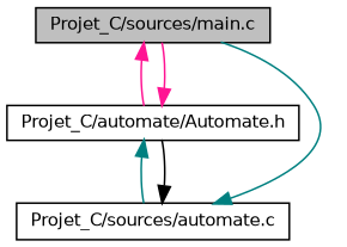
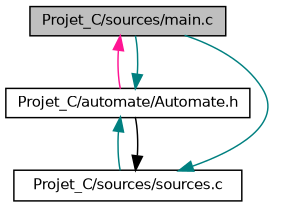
  digraph {
    node [color=black fillcolor=white fontname=Helvetica fontsize=10 shape=record style=filled]
    edge [color=deeppink dir=back fontname=Helvetica fontsize=10 labelfontname=Helvetica labelfontsize=10 style=solid]
    n1 [fillcolor=grey75 fontcolor=black height=0.2 label="Projet_C/sources/main.c" width=0.4]
    n2 [height=0.2 label="Projet_C/automate/Automate.h" width=0.4]
-   n3 [height=0.2 label="Projet_C/sources/automate.c" width=0.4]
+   n3 [height=0.2 label="Projet_C/sources/sources.c" width=0.4]
    n1 -> n2
-   n2 -> n1
+   n2 -> n1 [color=teal]
    n2 -> n3 [color=teal]
    n3 -> n1 [color=teal]
    n3 -> n2 [color=black]
  }
